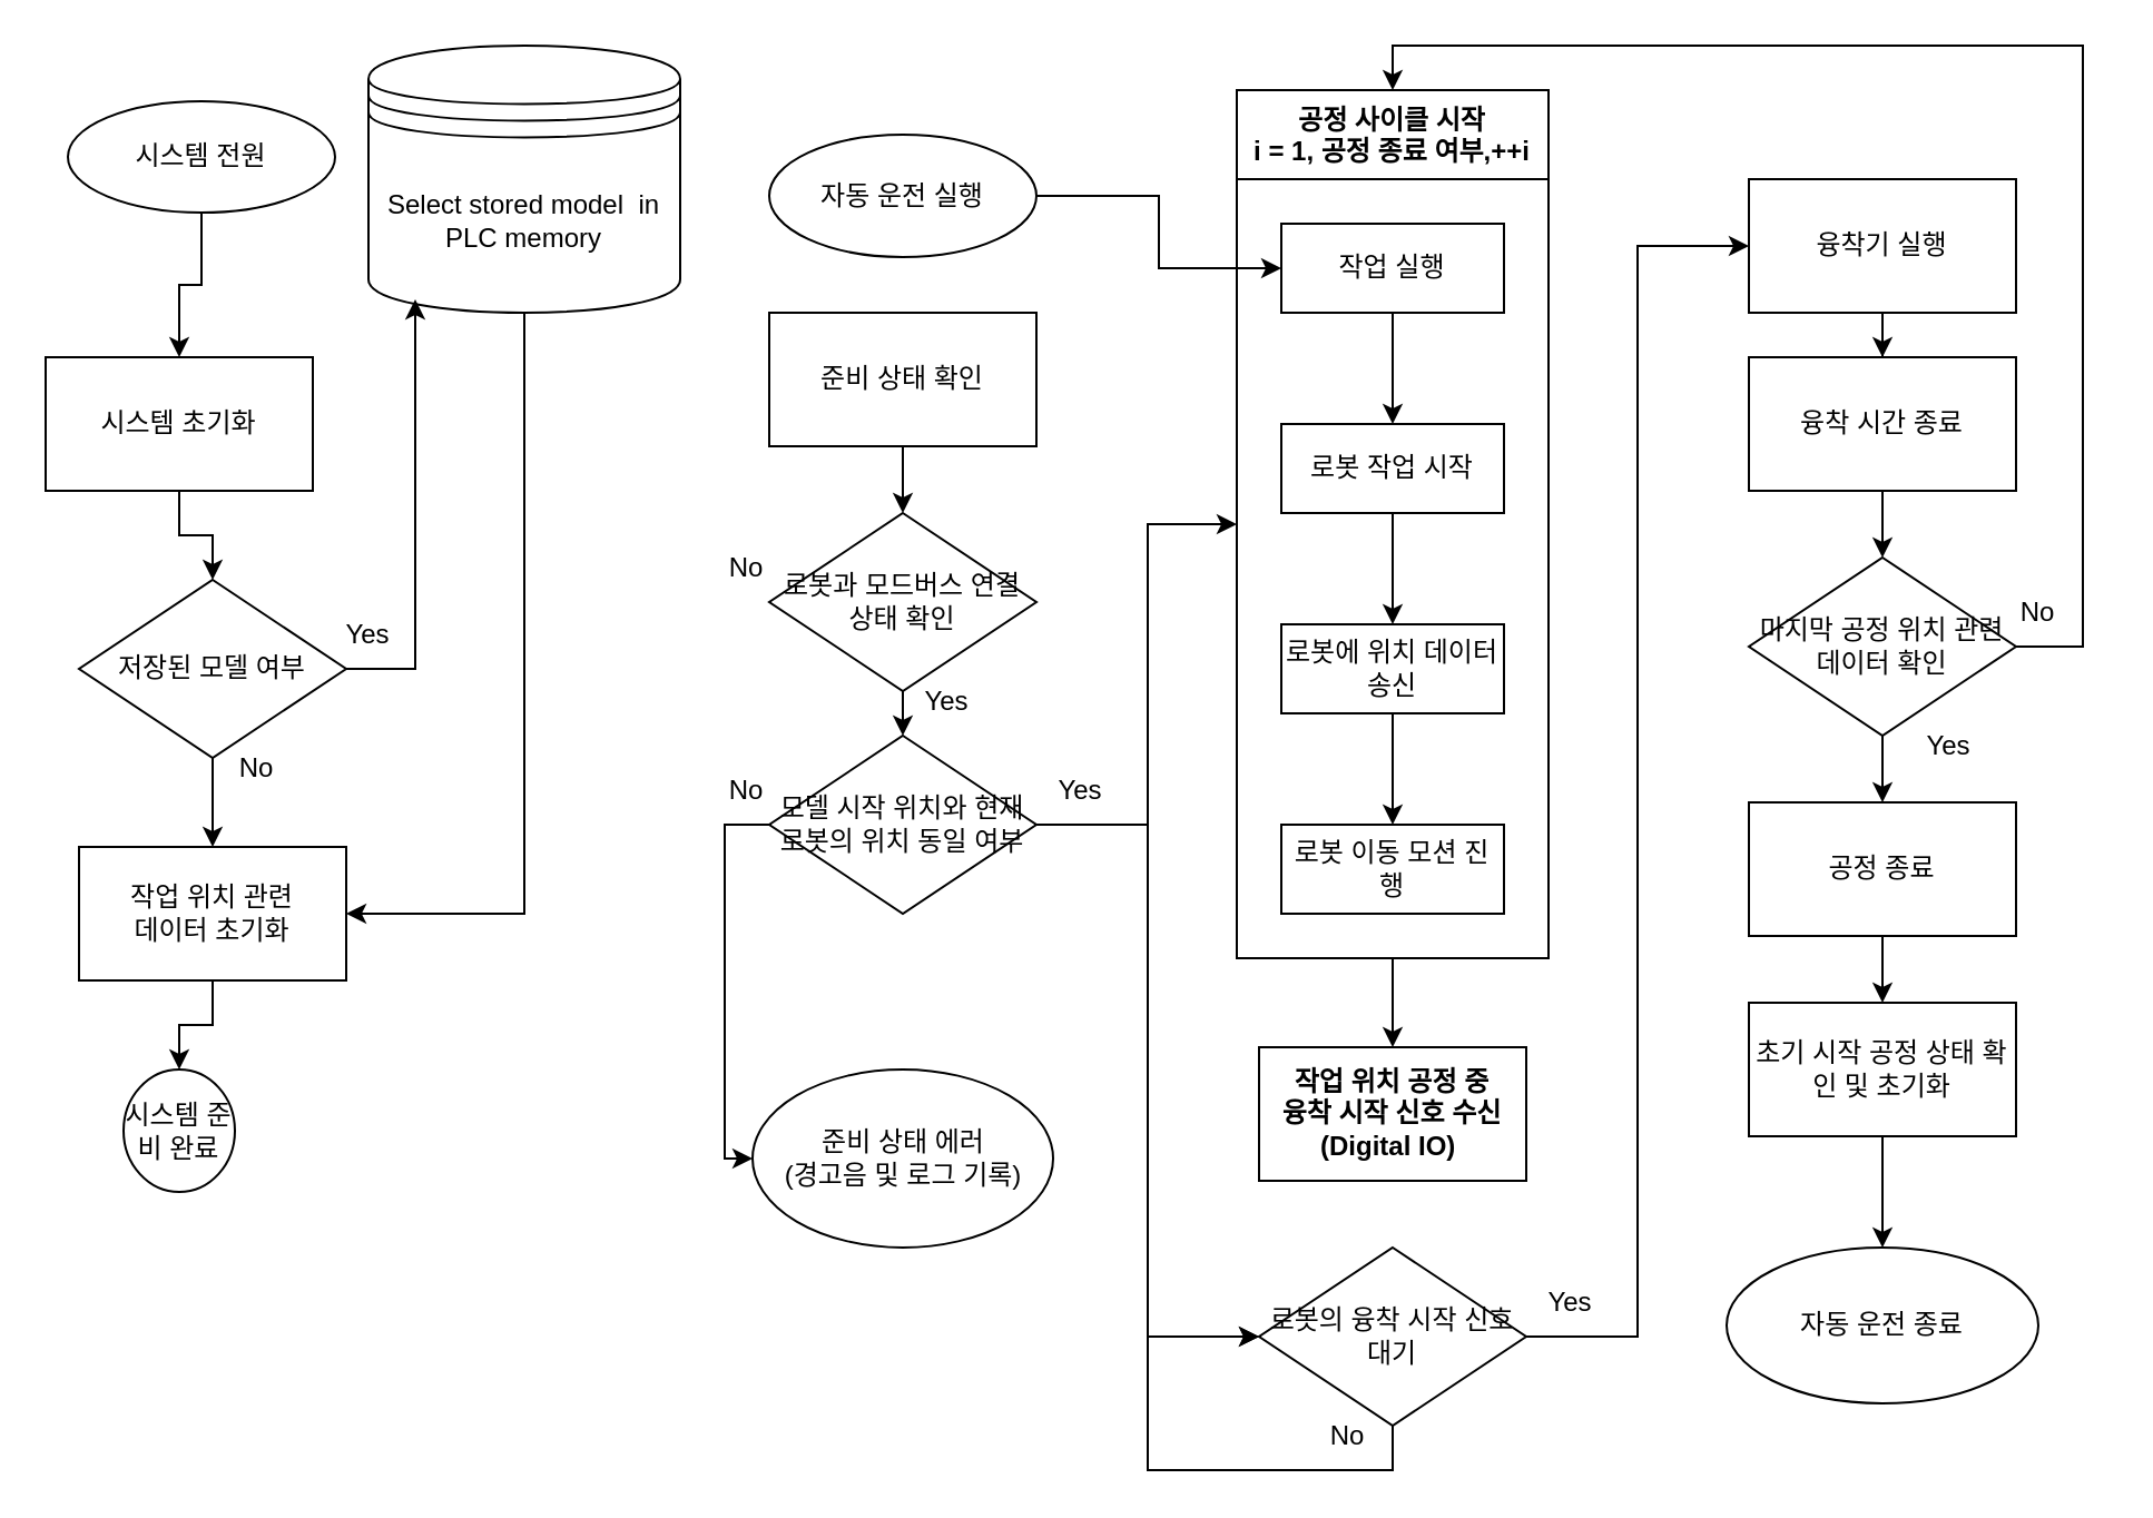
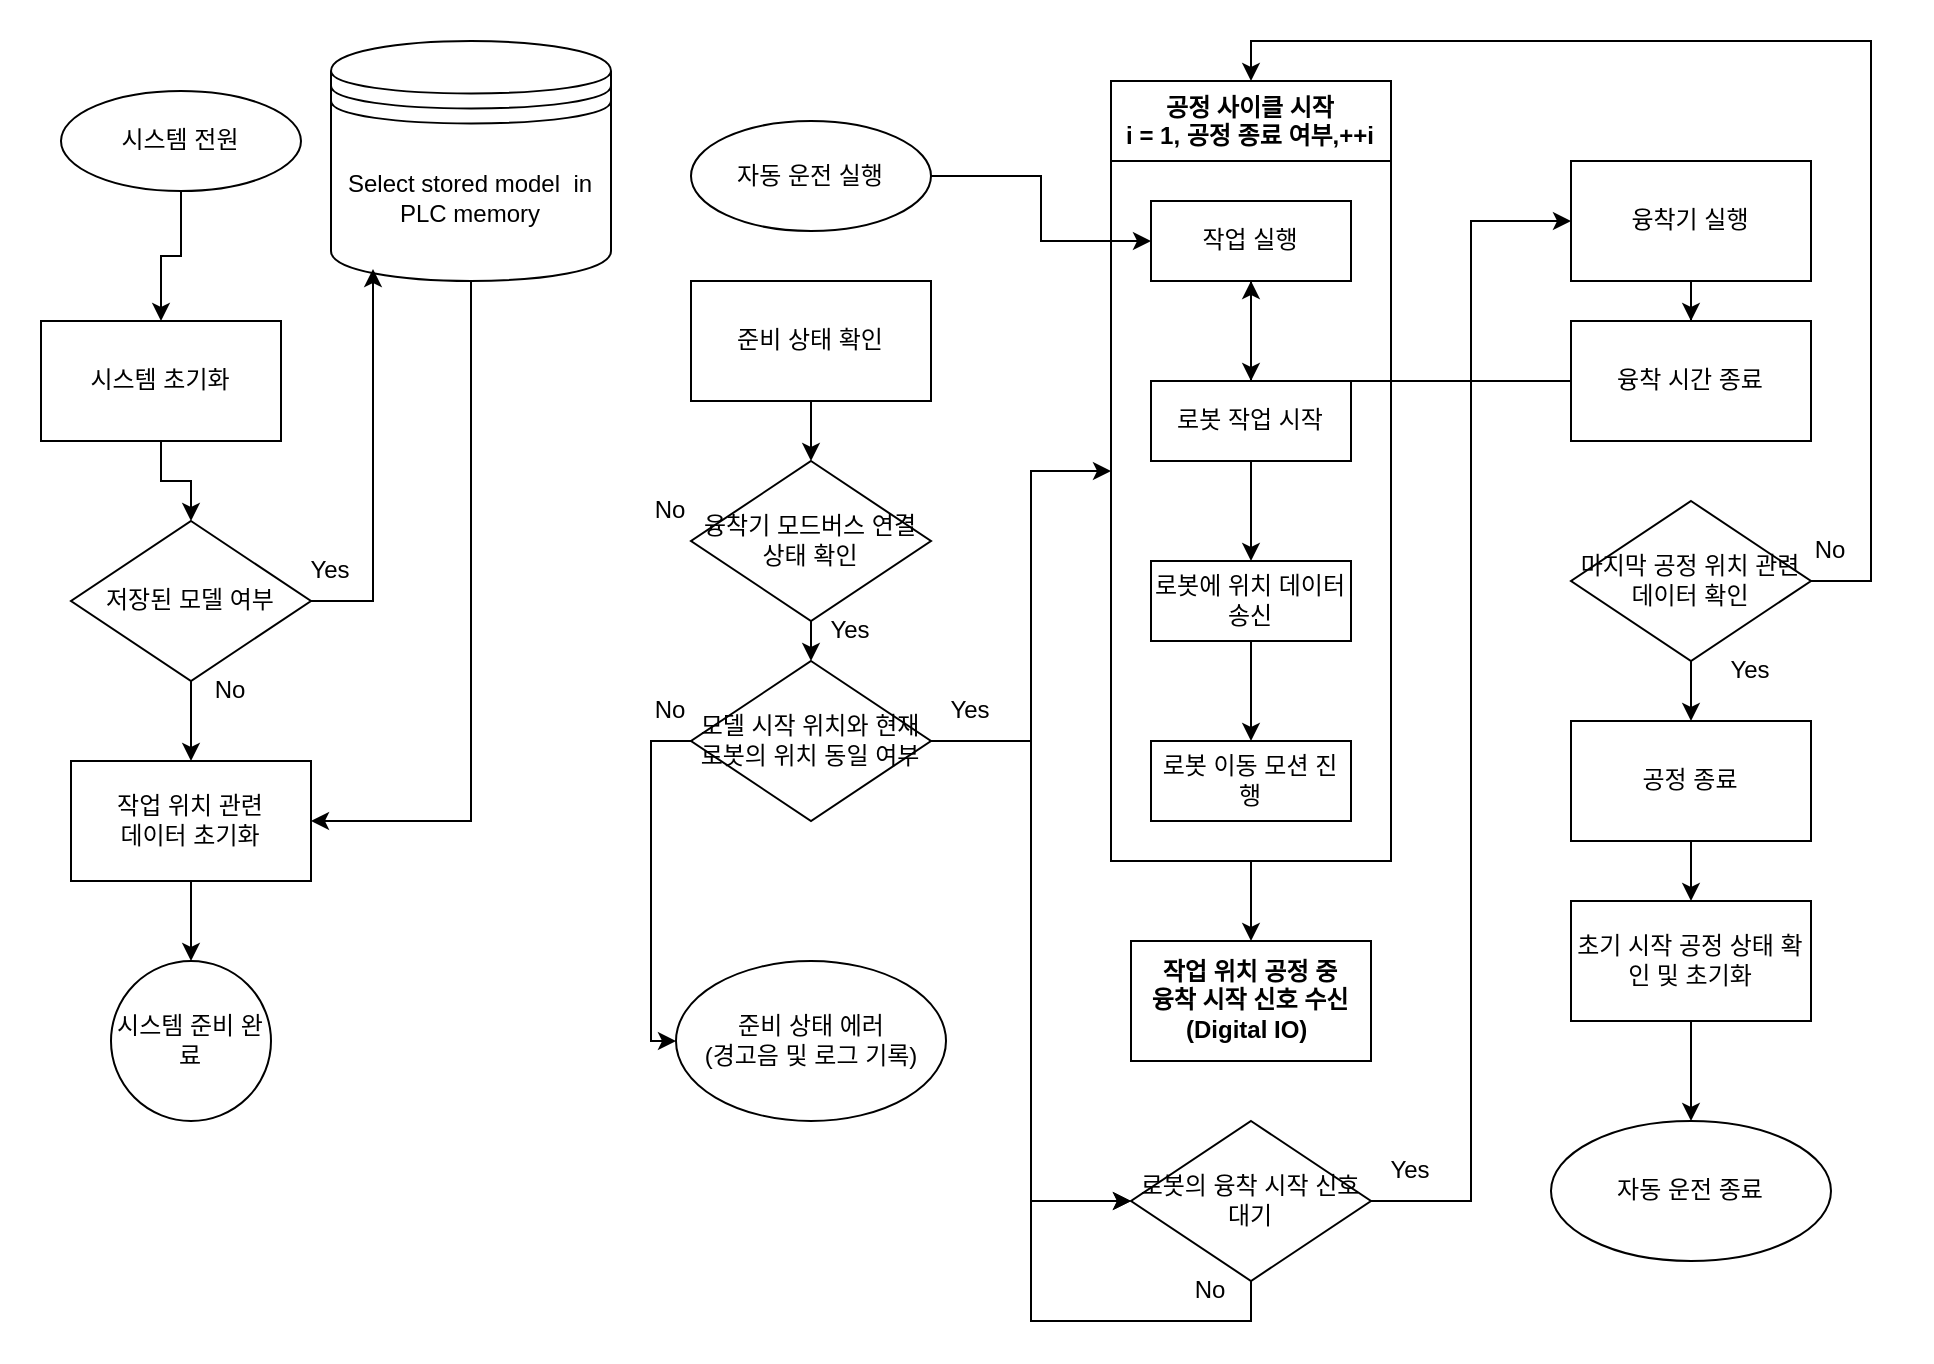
  <mxCell id="0" />
  <mxCell id="1" parent="0" />
  <mxCell id="2" style="edgeStyle=orthogonalEdgeStyle;rounded=0;orthogonalLoop=1;jettySize=auto;html=1;exitX=0.5;exitY=1;exitDx=0;exitDy=0;entryX=0.5;entryY=0;entryDx=0;entryDy=0;" edge="1" parent="1" source="3" target="5"><mxGeometry relative="1" as="geometry" /></mxCell>
  <mxCell id="3" value="시스템 전원" style="ellipse;whiteSpace=wrap;html=1;" vertex="1" parent="1"><mxGeometry x="30" y="45" width="120" height="50" as="geometry" /></mxCell>
  <mxCell id="4" value="" style="edgeStyle=orthogonalEdgeStyle;rounded=0;orthogonalLoop=1;jettySize=auto;html=1;" edge="1" parent="1" source="5" target="10"><mxGeometry relative="1" as="geometry" /></mxCell>
  <mxCell id="5" value="시스템 초기화" style="rounded=0;whiteSpace=wrap;html=1;" vertex="1" parent="1"><mxGeometry x="20" y="160" width="120" height="60" as="geometry" /></mxCell>
  <mxCell id="6" style="edgeStyle=orthogonalEdgeStyle;rounded=0;orthogonalLoop=1;jettySize=auto;html=1;entryX=1;entryY=0.5;entryDx=0;entryDy=0;exitX=0.5;exitY=1;exitDx=0;exitDy=0;" edge="1" parent="1" source="7" target="14"><mxGeometry relative="1" as="geometry" /></mxCell>
  <mxCell id="7" value="Select stored model&amp;nbsp; in PLC memory" style="shape=datastore;whiteSpace=wrap;html=1;" vertex="1" parent="1"><mxGeometry x="165" y="20" width="140" height="120" as="geometry" /></mxCell>
  <mxCell id="8" style="edgeStyle=orthogonalEdgeStyle;rounded=0;orthogonalLoop=1;jettySize=auto;html=1;entryX=0.15;entryY=0.95;entryDx=0;entryDy=0;entryPerimeter=0;" edge="1" parent="1" source="10" target="7"><mxGeometry relative="1" as="geometry" /></mxCell>
  <mxCell id="9" value="" style="edgeStyle=orthogonalEdgeStyle;rounded=0;orthogonalLoop=1;jettySize=auto;html=1;" edge="1" parent="1" source="10" target="14"><mxGeometry relative="1" as="geometry" /></mxCell>
  <mxCell id="10" value="저장된 모델 여부" style="rhombus;whiteSpace=wrap;html=1;rounded=0;" vertex="1" parent="1"><mxGeometry x="35" y="260" width="120" height="80" as="geometry" /></mxCell>
  <mxCell id="11" value="Yes" style="text;html=1;strokeColor=none;fillColor=none;align=center;verticalAlign=middle;whiteSpace=wrap;rounded=0;" vertex="1" parent="1"><mxGeometry x="135" y="270" width="60" height="30" as="geometry" /></mxCell>
  <mxCell id="12" value="No" style="text;html=1;strokeColor=none;fillColor=none;align=center;verticalAlign=middle;whiteSpace=wrap;rounded=0;" vertex="1" parent="1"><mxGeometry x="85" y="330" width="60" height="30" as="geometry" /></mxCell>
  <mxCell id="13" value="" style="edgeStyle=orthogonalEdgeStyle;rounded=0;orthogonalLoop=1;jettySize=auto;html=1;" edge="1" parent="1" source="14" target="15"><mxGeometry relative="1" as="geometry" /></mxCell>
  <mxCell id="14" value="작업 위치 관련 &lt;br&gt;데이터 초기화" style="whiteSpace=wrap;html=1;rounded=0;" vertex="1" parent="1"><mxGeometry x="35" y="380" width="120" height="60" as="geometry" /></mxCell>
- <mxCell id="15" value="시스템 준비 완료" style="ellipse;whiteSpace=wrap;html=1;rounded=0;" vertex="1" parent="1"><mxGeometry x="55" y="480" width="50" height="55" as="geometry" /></mxCell>
+ <mxCell id="15" value="시스템 준비 완료" style="ellipse;whiteSpace=wrap;html=1;rounded=0;" vertex="1" parent="1"><mxGeometry x="55" y="480" width="80" height="80" as="geometry" /></mxCell>
  <mxCell id="16" value="" style="edgeStyle=orthogonalEdgeStyle;rounded=0;orthogonalLoop=1;jettySize=auto;html=1;" edge="1" parent="1" source="17" target="32"><mxGeometry relative="1" as="geometry" /></mxCell>
  <mxCell id="17" value="자동 운전 실행" style="ellipse;whiteSpace=wrap;html=1;" vertex="1" parent="1"><mxGeometry x="345" y="60" width="120" height="55" as="geometry" /></mxCell>
  <mxCell id="18" value="" style="edgeStyle=orthogonalEdgeStyle;rounded=0;orthogonalLoop=1;jettySize=auto;html=1;entryX=0.5;entryY=0;entryDx=0;entryDy=0;" edge="1" parent="1" source="19" target="28"><mxGeometry relative="1" as="geometry"><mxPoint x="405" y="230" as="targetPoint" /></mxGeometry></mxCell>
  <mxCell id="19" value="준비 상태 확인" style="whiteSpace=wrap;html=1;" vertex="1" parent="1"><mxGeometry x="345" y="140" width="120" height="60" as="geometry" /></mxCell>
  <mxCell id="20" value="" style="edgeStyle=orthogonalEdgeStyle;rounded=0;orthogonalLoop=1;jettySize=auto;html=1;entryX=0.5;entryY=0;entryDx=0;entryDy=0;" edge="1" parent="1" target="27"><mxGeometry relative="1" as="geometry"><mxPoint x="405" y="310" as="sourcePoint" /><mxPoint x="405" y="380" as="targetPoint" /></mxGeometry></mxCell>
  <mxCell id="21" value="준비 상태 에러&lt;br&gt;(경고음 및 로그 기록)" style="ellipse;whiteSpace=wrap;html=1;" vertex="1" parent="1"><mxGeometry x="337.5" y="480" width="135" height="80" as="geometry" /></mxCell>
  <mxCell id="22" value="No" style="text;html=1;strokeColor=none;fillColor=none;align=center;verticalAlign=middle;whiteSpace=wrap;rounded=0;" vertex="1" parent="1"><mxGeometry x="305" y="240" width="60" height="30" as="geometry" /></mxCell>
  <mxCell id="23" value="Yes" style="text;html=1;strokeColor=none;fillColor=none;align=center;verticalAlign=middle;whiteSpace=wrap;rounded=0;" vertex="1" parent="1"><mxGeometry x="395" y="300" width="60" height="30" as="geometry" /></mxCell>
  <mxCell id="24" style="edgeStyle=orthogonalEdgeStyle;rounded=0;orthogonalLoop=1;jettySize=auto;html=1;entryX=0;entryY=0.5;entryDx=0;entryDy=0;exitX=0;exitY=0.5;exitDx=0;exitDy=0;" edge="1" parent="1" source="27" target="21"><mxGeometry relative="1" as="geometry" /></mxCell>
  <mxCell id="25" value="" style="edgeStyle=orthogonalEdgeStyle;rounded=0;orthogonalLoop=1;jettySize=auto;html=1;" edge="1" parent="1" source="27" target="31"><mxGeometry relative="1" as="geometry"><mxPoint x="405" y="440" as="targetPoint" /><Array as="points"><mxPoint x="515" y="370" /><mxPoint x="515" y="235" /></Array></mxGeometry></mxCell>
  <mxCell id="26" style="edgeStyle=orthogonalEdgeStyle;rounded=0;orthogonalLoop=1;jettySize=auto;html=1;entryX=0;entryY=0.5;entryDx=0;entryDy=0;" edge="1" parent="1" source="27" target="41"><mxGeometry relative="1" as="geometry"><mxPoint x="535" y="530" as="targetPoint" /><Array as="points"><mxPoint x="515" y="370" /><mxPoint x="515" y="600" /></Array></mxGeometry></mxCell>
  <mxCell id="27" value="모델 시작 위치와 현재 로봇의 위치 동일 여부" style="rhombus;whiteSpace=wrap;html=1;" vertex="1" parent="1"><mxGeometry x="345" y="330" width="120" height="80" as="geometry" /></mxCell>
- <mxCell id="28" value="로봇과 모드버스 연결 상태 확인" style="rhombus;whiteSpace=wrap;html=1;" vertex="1" parent="1"><mxGeometry x="345" y="230" width="120" height="80" as="geometry" /></mxCell>
+ <mxCell id="28" value="융착기 모드버스 연결 상태 확인" style="rhombus;whiteSpace=wrap;html=1;" vertex="1" parent="1"><mxGeometry x="345" y="230" width="120" height="80" as="geometry" /></mxCell>
  <mxCell id="29" value="Yes" style="text;html=1;strokeColor=none;fillColor=none;align=center;verticalAlign=middle;whiteSpace=wrap;rounded=0;" vertex="1" parent="1"><mxGeometry x="455" y="340" width="60" height="30" as="geometry" /></mxCell>
  <mxCell id="30" style="edgeStyle=orthogonalEdgeStyle;rounded=0;orthogonalLoop=1;jettySize=auto;html=1;entryX=0.5;entryY=0;entryDx=0;entryDy=0;" edge="1" parent="1" source="31" target="44"><mxGeometry relative="1" as="geometry" /></mxCell>
  <mxCell id="31" value="공정 사이클 시작&#10;i = 1, 공정 종료 여부,++i" style="swimlane;startSize=40;horizontal=1;childLayout=flowLayout;flowOrientation=north;resizable=0;interRankCellSpacing=50;containerType=tree;fontSize=12;" vertex="1" parent="1"><mxGeometry x="555" y="40" width="140" height="390" as="geometry" /></mxCell>
  <mxCell id="32" value="작업 실행" style="whiteSpace=wrap;html=1;" vertex="1" parent="31"><mxGeometry x="20" y="60" width="100" height="40" as="geometry" /></mxCell>
  <mxCell id="33" value="로봇 작업 시작" style="whiteSpace=wrap;html=1;" vertex="1" parent="31"><mxGeometry x="20" y="150" width="100" height="40" as="geometry" /></mxCell>
  <mxCell id="34" value="" style="html=1;rounded=1;curved=0;sourcePerimeterSpacing=0;targetPerimeterSpacing=0;startSize=6;endSize=6;noEdgeStyle=1;orthogonal=1;" edge="1" parent="31" source="32" target="33"><mxGeometry relative="1" as="geometry"><Array as="points"><mxPoint x="70" y="112" /><mxPoint x="70" y="138" /></Array></mxGeometry></mxCell>
  <mxCell id="35" value="" style="html=1;rounded=1;curved=0;sourcePerimeterSpacing=0;targetPerimeterSpacing=0;startSize=6;endSize=6;noEdgeStyle=1;orthogonal=1;" edge="1" target="36" source="33" parent="31"><mxGeometry relative="1" as="geometry"><mxPoint x="800" y="1350" as="sourcePoint" /><Array as="points"><mxPoint x="70" y="202" /><mxPoint x="70" y="228" /></Array></mxGeometry></mxCell>
  <mxCell id="36" value="로봇에 위치 데이터 송신" style="whiteSpace=wrap;html=1;" vertex="1" parent="31"><mxGeometry x="20" y="240" width="100" height="40" as="geometry" /></mxCell>
  <mxCell id="37" value="" style="html=1;rounded=1;curved=0;sourcePerimeterSpacing=0;targetPerimeterSpacing=0;startSize=6;endSize=6;noEdgeStyle=1;orthogonal=1;" edge="1" target="38" source="36" parent="31"><mxGeometry relative="1" as="geometry"><mxPoint x="700" y="1140" as="sourcePoint" /><Array as="points"><mxPoint x="70" y="292" /><mxPoint x="70" y="318" /></Array></mxGeometry></mxCell>
  <mxCell id="38" value="로봇 이동 모션 진행" style="whiteSpace=wrap;html=1;" vertex="1" parent="31"><mxGeometry x="20" y="330" width="100" height="40" as="geometry" /></mxCell>
  <mxCell id="39" value="No" style="text;html=1;strokeColor=none;fillColor=none;align=center;verticalAlign=middle;whiteSpace=wrap;rounded=0;" vertex="1" parent="1"><mxGeometry x="305" y="340" width="60" height="30" as="geometry" /></mxCell>
  <mxCell id="40" value="" style="edgeStyle=orthogonalEdgeStyle;rounded=0;orthogonalLoop=1;jettySize=auto;html=1;entryX=0;entryY=0.5;entryDx=0;entryDy=0;" edge="1" parent="1" source="41" target="43"><mxGeometry relative="1" as="geometry" /></mxCell>
  <mxCell id="41" value="로봇의 융착 시작 신호 대기" style="rhombus;whiteSpace=wrap;html=1;" vertex="1" parent="1"><mxGeometry x="565" y="560" width="120" height="80" as="geometry" /></mxCell>
  <mxCell id="42" style="edgeStyle=orthogonalEdgeStyle;rounded=0;orthogonalLoop=1;jettySize=auto;html=1;entryX=0.5;entryY=0;entryDx=0;entryDy=0;" edge="1" parent="1" source="43" target="50"><mxGeometry relative="1" as="geometry" /></mxCell>
  <mxCell id="43" value="융착기 실행" style="whiteSpace=wrap;html=1;" vertex="1" parent="1"><mxGeometry x="785" y="80" width="120" height="60" as="geometry" /></mxCell>
  <mxCell id="44" value="작업 위치 공정 중 &lt;br&gt;융착 시작 신호 수신(Digital IO)&amp;nbsp;" style="whiteSpace=wrap;html=1;fontStyle=1;startSize=40;" vertex="1" parent="1"><mxGeometry x="565" y="470" width="120" height="60" as="geometry" /></mxCell>
  <mxCell id="45" style="edgeStyle=orthogonalEdgeStyle;rounded=0;orthogonalLoop=1;jettySize=auto;html=1;entryX=0;entryY=0.5;entryDx=0;entryDy=0;exitX=0.5;exitY=1;exitDx=0;exitDy=0;" edge="1" parent="1" source="41" target="41"><mxGeometry relative="1" as="geometry"><Array as="points"><mxPoint x="625" y="660" /><mxPoint x="515" y="660" /><mxPoint x="515" y="600" /></Array></mxGeometry></mxCell>
  <mxCell id="46" value="No" style="text;html=1;strokeColor=none;fillColor=none;align=center;verticalAlign=middle;whiteSpace=wrap;rounded=0;" vertex="1" parent="1"><mxGeometry x="575" y="630" width="60" height="30" as="geometry" /></mxCell>
  <mxCell id="47" value="Yes" style="text;html=1;strokeColor=none;fillColor=none;align=center;verticalAlign=middle;whiteSpace=wrap;rounded=0;" vertex="1" parent="1"><mxGeometry x="675" y="570" width="60" height="30" as="geometry" /></mxCell>
  <mxCell id="48" style="edgeStyle=orthogonalEdgeStyle;rounded=0;orthogonalLoop=1;jettySize=auto;html=1;entryX=0.5;entryY=0;entryDx=0;entryDy=0;exitX=1;exitY=0.5;exitDx=0;exitDy=0;" edge="1" parent="1" source="52" target="31"><mxGeometry relative="1" as="geometry"><Array as="points"><mxPoint x="935" y="290" /><mxPoint x="935" y="20" /><mxPoint x="625" y="20" /></Array></mxGeometry></mxCell>
- <mxCell id="49" value="" style="edgeStyle=orthogonalEdgeStyle;rounded=0;orthogonalLoop=1;jettySize=auto;html=1;" edge="1" parent="1" source="50" target="52"><mxGeometry relative="1" as="geometry" /></mxCell>
+ <mxCell id="49" value="" style="edgeStyle=orthogonalEdgeStyle;rounded=0;orthogonalLoop=1;jettySize=auto;html=1;" edge="1" parent="1" source="50" target="32"><mxGeometry relative="1" as="geometry" /></mxCell>
  <mxCell id="50" value="융착 시간 종료" style="whiteSpace=wrap;html=1;" vertex="1" parent="1"><mxGeometry x="785" y="160" width="120" height="60" as="geometry" /></mxCell>
  <mxCell id="51" style="edgeStyle=orthogonalEdgeStyle;rounded=0;orthogonalLoop=1;jettySize=auto;html=1;exitX=0.5;exitY=1;exitDx=0;exitDy=0;entryX=0.5;entryY=0;entryDx=0;entryDy=0;" edge="1" parent="1" source="52" target="56"><mxGeometry relative="1" as="geometry"><mxPoint x="845" y="360" as="targetPoint" /></mxGeometry></mxCell>
  <mxCell id="52" value="마지막 공정 위치 관련 데이터 확인" style="rhombus;whiteSpace=wrap;html=1;" vertex="1" parent="1"><mxGeometry x="785" y="250" width="120" height="80" as="geometry" /></mxCell>
  <mxCell id="53" value="Yes" style="text;html=1;strokeColor=none;fillColor=none;align=center;verticalAlign=middle;whiteSpace=wrap;rounded=0;" vertex="1" parent="1"><mxGeometry x="845" y="320" width="60" height="30" as="geometry" /></mxCell>
  <mxCell id="54" value="No" style="text;html=1;strokeColor=none;fillColor=none;align=center;verticalAlign=middle;whiteSpace=wrap;rounded=0;" vertex="1" parent="1"><mxGeometry x="885" y="260" width="60" height="30" as="geometry" /></mxCell>
  <mxCell id="55" value="" style="edgeStyle=orthogonalEdgeStyle;rounded=0;orthogonalLoop=1;jettySize=auto;html=1;" edge="1" parent="1" source="56" target="58"><mxGeometry relative="1" as="geometry" /></mxCell>
  <mxCell id="56" value="공정 종료" style="rounded=0;whiteSpace=wrap;html=1;" vertex="1" parent="1"><mxGeometry x="785" y="360" width="120" height="60" as="geometry" /></mxCell>
  <mxCell id="57" value="" style="edgeStyle=orthogonalEdgeStyle;rounded=0;orthogonalLoop=1;jettySize=auto;html=1;" edge="1" parent="1" source="58" target="59"><mxGeometry relative="1" as="geometry" /></mxCell>
  <mxCell id="58" value="초기 시작 공정 상태 확인 및 초기화" style="rounded=0;whiteSpace=wrap;html=1;" vertex="1" parent="1"><mxGeometry x="785" y="450" width="120" height="60" as="geometry" /></mxCell>
  <mxCell id="59" value="자동 운전 종료" style="ellipse;whiteSpace=wrap;html=1;rounded=0;" vertex="1" parent="1"><mxGeometry x="775" y="560" width="140" height="70" as="geometry" /></mxCell>
